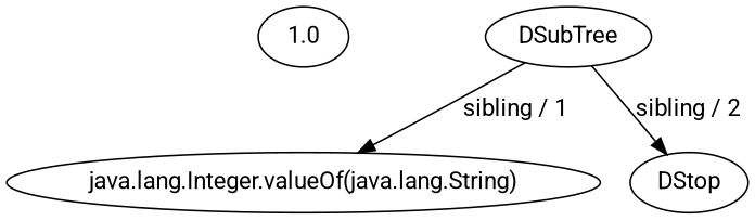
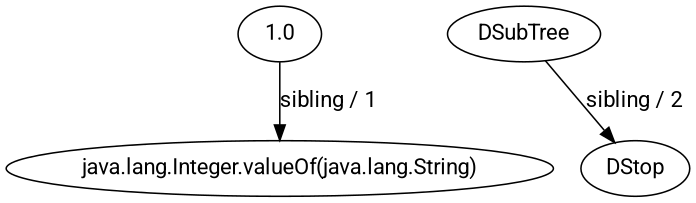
  digraph {
    fontname=Roboto
    node [fontname=Roboto]
    edge [constraint=true direction=LR fontname=Roboto]
    n1 [label=1.0]
    n2 [label=DSubTree]
    n3 [label="java.lang.Integer.valueOf(java.lang.String)"]
    n4 [label=DStop]
-   n2 -> n3 [label="sibling / 1"]
+   n1 -> n3 [label="sibling / 1"]
    n2 -> n4 [label="sibling / 2"]
  }
